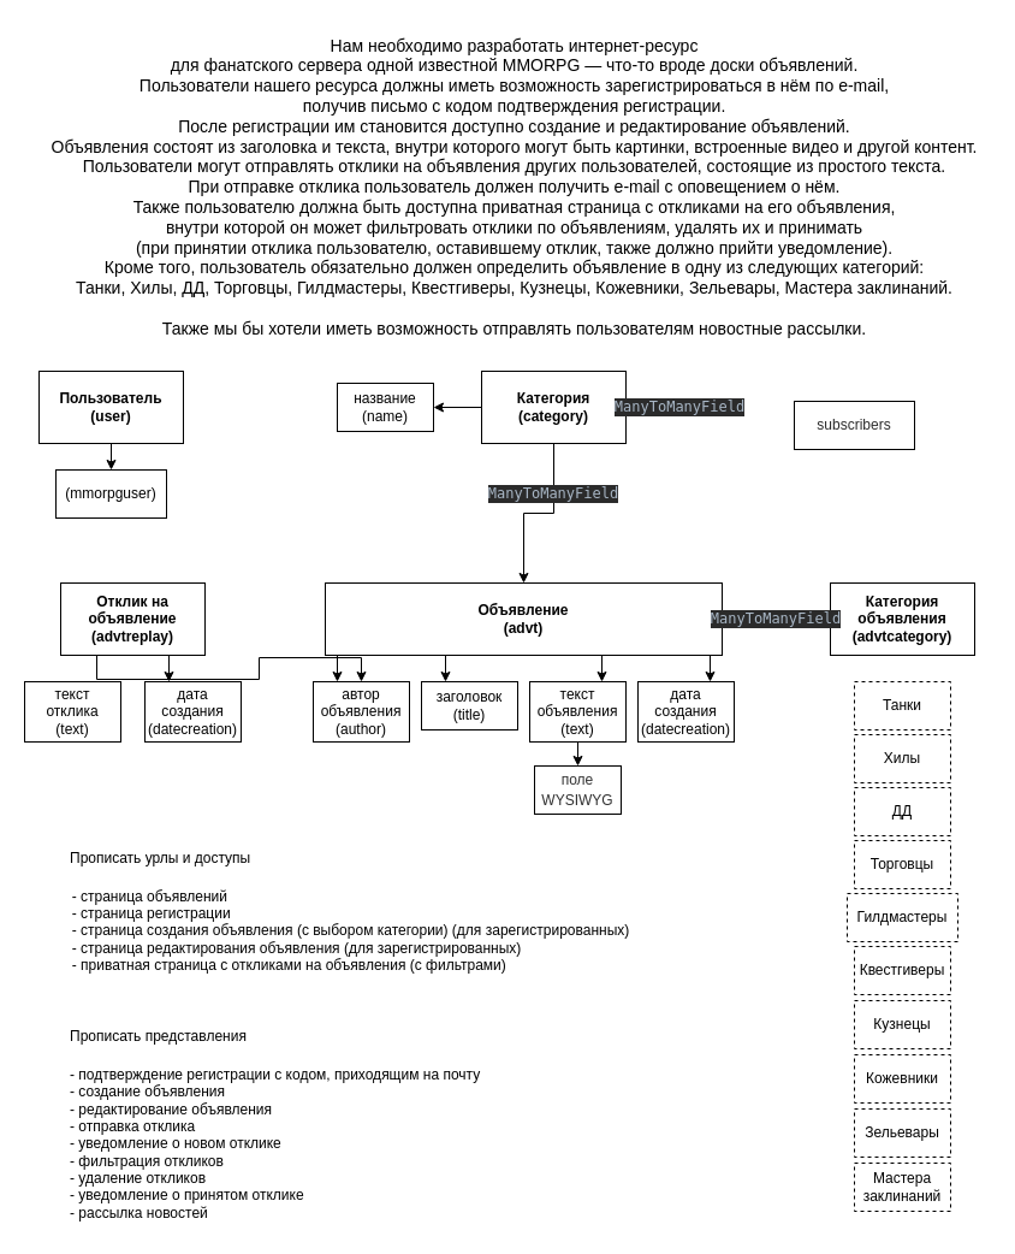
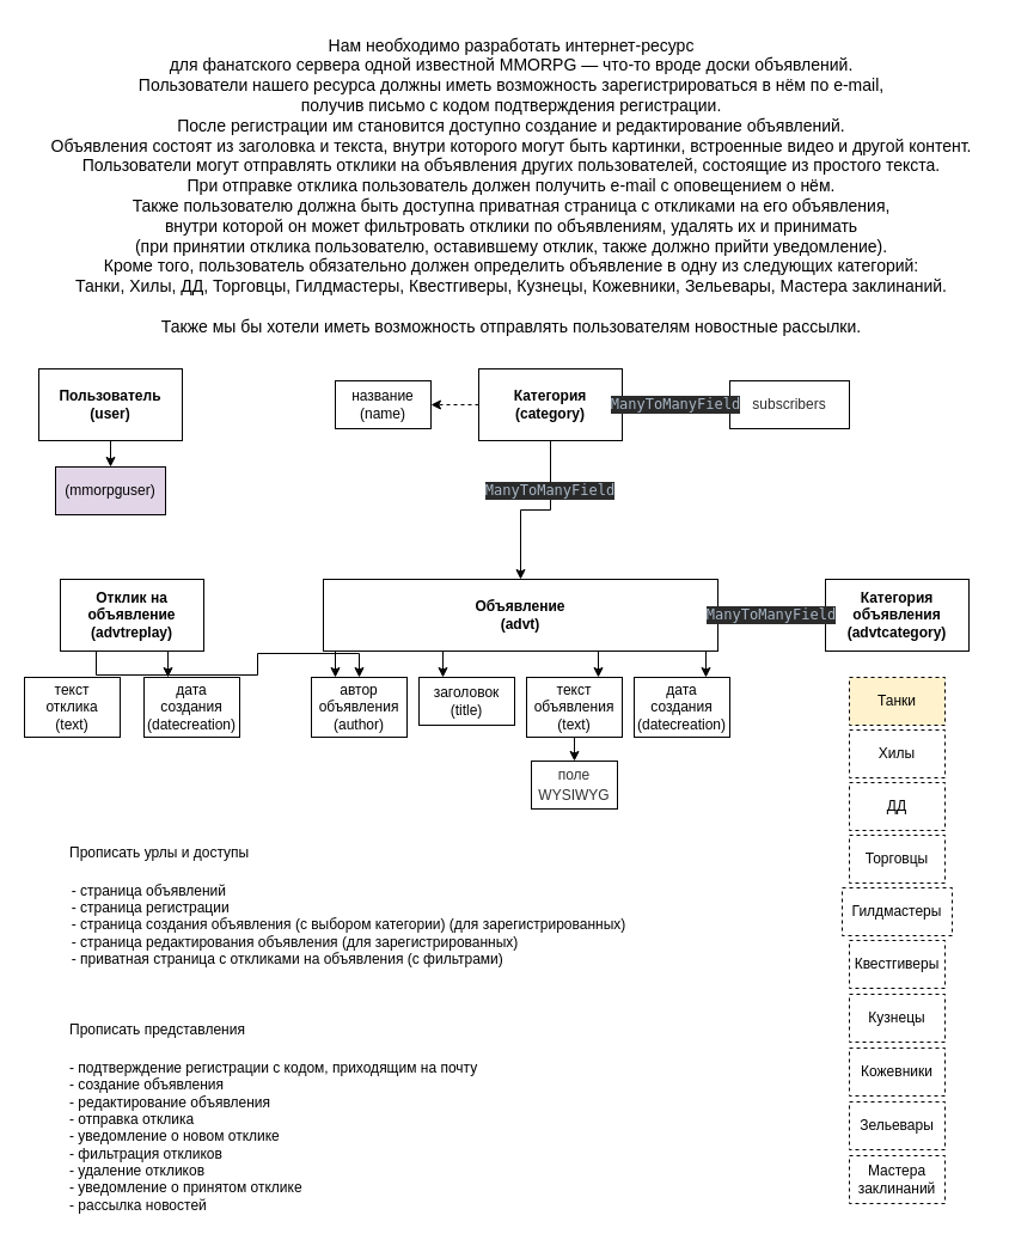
  <mxCell id="0" />
  <mxCell id="1" parent="0" />
  <mxCell id="2" value="&lt;font style=&quot;font-size: 14px;&quot;&gt;Нам необходимо разработать интернет-ресурс &lt;br&gt;для фанатского сервера одной известной MMORPG — что-то вроде доски объявлений. &lt;br&gt;Пользователи нашего ресурса должны иметь возможность зарегистрироваться в нём по e-mail, &lt;br&gt;получив письмо с кодом подтверждения регистрации. &lt;br&gt;После регистрации им становится доступно создание и редактирование объявлений. &lt;br&gt;Объявления состоят из заголовка и текста, внутри которого могут быть картинки, встроенные видео и другой контент. &lt;br&gt;Пользователи могут отправлять отклики на объявления других пользователей, состоящие из простого текста. &lt;br&gt;При отправке отклика пользователь должен получить e-mail с оповещением о нём. &lt;br&gt;Также пользователю должна быть доступна приватная страница с откликами на его объявления, &lt;br&gt;внутри которой он может фильтровать отклики по объявлениям, удалять их и принимать &lt;br&gt;(при принятии отклика пользователю, оставившему отклик, также должно прийти уведомление). &lt;br&gt;Кроме того, пользователь обязательно должен определить объявление в одну из следующих категорий: &lt;br&gt;Танки, Хилы, ДД, Торговцы, Гилдмастеры, Квестгиверы, Кузнецы, Кожевники, Зельевары, Мастера заклинаний.&lt;/font&gt;&lt;div style=&quot;-webkit-font-smoothing: antialiased; box-sizing: border-box; outline: none; margin: 0px; padding: 0px; border: 0px; vertical-align: baseline; pointer-events: auto; background-color: rgb(255, 255, 255); font-size: 14px; -webkit-tap-highlight-color: transparent !important;&quot;&gt;&lt;font style=&quot;font-size: 14px;&quot;&gt;&lt;br style=&quot;-webkit-font-smoothing: antialiased; box-sizing: border-box; outline: none; pointer-events: none !important; -webkit-tap-highlight-color: transparent !important;&quot;&gt;&lt;/font&gt;&lt;/div&gt;&lt;div style=&quot;-webkit-font-smoothing: antialiased; box-sizing: border-box; outline: none; margin: 0px; padding: 0px; border: 0px; vertical-align: baseline; pointer-events: auto; background-color: rgb(255, 255, 255); font-size: 14px; -webkit-tap-highlight-color: transparent !important;&quot;&gt;&lt;font style=&quot;font-size: 14px;&quot;&gt;Также мы бы хотели иметь возможность отправлять пользователям новостные рассылки.&lt;/font&gt;&lt;/div&gt;" style="text;html=1;align=center;verticalAlign=middle;resizable=0;points=[];autosize=1;fillColor=default;" parent="1" vertex="1"><mxGeometry x="32" y="20" width="790" height="270" as="geometry" /></mxCell>
  <mxCell id="3" style="edgeStyle=orthogonalEdgeStyle;rounded=0;orthogonalLoop=1;jettySize=auto;html=1;exitX=0.5;exitY=1;exitDx=0;exitDy=0;entryX=0.5;entryY=0;entryDx=0;entryDy=0;" parent="1" source="4" target="33" edge="1"><mxGeometry relative="1" as="geometry" /></mxCell>
  <mxCell id="4" value="&lt;b&gt;Пользователь&lt;br&gt;(user)&lt;br&gt;&lt;/b&gt;" style="rounded=0;whiteSpace=wrap;html=1;" parent="1" vertex="1"><mxGeometry x="32" y="308" width="120" height="60" as="geometry" /></mxCell>
  <mxCell id="5" style="edgeStyle=orthogonalEdgeStyle;rounded=0;orthogonalLoop=1;jettySize=auto;html=1;exitX=0;exitY=1;exitDx=0;exitDy=0;entryX=0.25;entryY=0;entryDx=0;entryDy=0;" parent="1" source="9" target="26" edge="1"><mxGeometry relative="1" as="geometry" /></mxCell>
  <mxCell id="6" style="edgeStyle=orthogonalEdgeStyle;rounded=0;orthogonalLoop=1;jettySize=auto;html=1;exitX=0.25;exitY=1;exitDx=0;exitDy=0;entryX=0.25;entryY=0;entryDx=0;entryDy=0;" parent="1" source="9" target="22" edge="1"><mxGeometry relative="1" as="geometry" /></mxCell>
  <mxCell id="7" style="edgeStyle=orthogonalEdgeStyle;rounded=0;orthogonalLoop=1;jettySize=auto;html=1;exitX=0.75;exitY=1;exitDx=0;exitDy=0;entryX=0.75;entryY=0;entryDx=0;entryDy=0;" parent="1" source="9" target="24" edge="1"><mxGeometry relative="1" as="geometry" /></mxCell>
  <mxCell id="8" style="edgeStyle=orthogonalEdgeStyle;rounded=0;orthogonalLoop=1;jettySize=auto;html=1;exitX=1;exitY=1;exitDx=0;exitDy=0;entryX=0.75;entryY=0;entryDx=0;entryDy=0;" parent="1" source="9" target="30" edge="1"><mxGeometry relative="1" as="geometry" /></mxCell>
  <mxCell id="9" value="&lt;b&gt;Объявление&lt;br&gt;(advt&lt;/b&gt;&lt;b style=&quot;background-color: initial;&quot;&gt;)&lt;/b&gt;" style="rounded=0;whiteSpace=wrap;html=1;" parent="1" vertex="1"><mxGeometry x="270" y="484" width="330" height="60" as="geometry" /></mxCell>
  <mxCell id="10" value="&lt;span style=&quot;line-height: 1.4em; color: rgb(49, 49, 49); text-align: left; background-color: rgb(255, 255, 255);&quot;&gt;поле &lt;br&gt;WYSIWYG&lt;/span&gt;" style="rounded=0;whiteSpace=wrap;html=1;" parent="1" vertex="1"><mxGeometry x="444" y="636" width="72" height="40" as="geometry" /></mxCell>
  <mxCell id="11" value="&lt;b&gt;Категория&lt;br&gt;объявления&lt;br&gt;&lt;/b&gt;&lt;b style=&quot;border-color: var(--border-color);&quot;&gt;(advtcategory&lt;b style=&quot;background-color: initial; border-color: var(--border-color);&quot;&gt;)&lt;/b&gt;&lt;br&gt;&lt;/b&gt;" style="rounded=0;whiteSpace=wrap;html=1;" parent="1" vertex="1"><mxGeometry x="690" y="484" width="120" height="60" as="geometry" /></mxCell>
- <mxCell id="12" value="Танки" style="rounded=0;whiteSpace=wrap;html=1;dashed=1;" parent="1" vertex="1"><mxGeometry x="710" y="566" width="80" height="40" as="geometry" /></mxCell>
+ <mxCell id="12" value="Танки" style="rounded=0;whiteSpace=wrap;html=1;dashed=1;fillColor=#fff2cc;" parent="1" vertex="1"><mxGeometry x="710" y="566" width="80" height="40" as="geometry" /></mxCell>
  <mxCell id="13" value="Хилы" style="rounded=0;whiteSpace=wrap;html=1;dashed=1;" parent="1" vertex="1"><mxGeometry x="710" y="610" width="80" height="40" as="geometry" /></mxCell>
  <mxCell id="14" value="ДД" style="rounded=0;whiteSpace=wrap;html=1;dashed=1;" parent="1" vertex="1"><mxGeometry x="710" y="654" width="80" height="40" as="geometry" /></mxCell>
  <mxCell id="15" value="Торговцы" style="rounded=0;whiteSpace=wrap;html=1;dashed=1;" parent="1" vertex="1"><mxGeometry x="710" y="698" width="80" height="40" as="geometry" /></mxCell>
  <mxCell id="16" value="Гилдмастеры" style="rounded=0;whiteSpace=wrap;html=1;dashed=1;" parent="1" vertex="1"><mxGeometry x="704" y="742" width="92" height="40" as="geometry" /></mxCell>
  <mxCell id="17" value="Квестгиверы" style="rounded=0;whiteSpace=wrap;html=1;dashed=1;" parent="1" vertex="1"><mxGeometry x="710" y="786" width="80" height="40" as="geometry" /></mxCell>
  <mxCell id="18" value="Кузнецы" style="rounded=0;whiteSpace=wrap;html=1;dashed=1;" parent="1" vertex="1"><mxGeometry x="710" y="831" width="80" height="40" as="geometry" /></mxCell>
  <mxCell id="19" value="Кожевники" style="rounded=0;whiteSpace=wrap;html=1;dashed=1;" parent="1" vertex="1"><mxGeometry x="710" y="876" width="80" height="40" as="geometry" /></mxCell>
  <mxCell id="20" value="Зельевары" style="rounded=0;whiteSpace=wrap;html=1;dashed=1;" parent="1" vertex="1"><mxGeometry x="710" y="921" width="80" height="40" as="geometry" /></mxCell>
  <mxCell id="21" value="Мастера заклинаний" style="rounded=0;whiteSpace=wrap;html=1;dashed=1;" parent="1" vertex="1"><mxGeometry x="710" y="966" width="80" height="40" as="geometry" /></mxCell>
  <mxCell id="22" value="заголовок&lt;br&gt;(title)" style="rounded=0;whiteSpace=wrap;html=1;" parent="1" vertex="1"><mxGeometry x="350" y="566" width="80" height="40" as="geometry" /></mxCell>
  <mxCell id="23" style="edgeStyle=orthogonalEdgeStyle;rounded=0;orthogonalLoop=1;jettySize=auto;html=1;exitX=0.5;exitY=1;exitDx=0;exitDy=0;entryX=0.5;entryY=0;entryDx=0;entryDy=0;" parent="1" source="24" target="10" edge="1"><mxGeometry relative="1" as="geometry" /></mxCell>
  <mxCell id="24" value="текст объявления&lt;br&gt;(text)" style="rounded=0;whiteSpace=wrap;html=1;" parent="1" vertex="1"><mxGeometry x="440" y="566" width="80" height="50" as="geometry" /></mxCell>
  <mxCell id="25" value="название&lt;br&gt;(name)" style="rounded=0;whiteSpace=wrap;html=1;" parent="1" vertex="1"><mxGeometry x="280" y="318" width="80" height="40" as="geometry" /></mxCell>
  <mxCell id="26" value="автор объявления&lt;br&gt;(author&lt;span style=&quot;background-color: initial;&quot;&gt;)&lt;/span&gt;" style="rounded=0;whiteSpace=wrap;html=1;" parent="1" vertex="1"><mxGeometry x="260" y="566" width="80" height="50" as="geometry" /></mxCell>
  <mxCell id="27" style="edgeStyle=orthogonalEdgeStyle;rounded=0;orthogonalLoop=1;jettySize=auto;html=1;exitX=0.25;exitY=1;exitDx=0;exitDy=0;" parent="1" source="29" target="26" edge="1"><mxGeometry relative="1" as="geometry" /></mxCell>
  <mxCell id="28" style="edgeStyle=orthogonalEdgeStyle;rounded=0;orthogonalLoop=1;jettySize=auto;html=1;exitX=0.75;exitY=1;exitDx=0;exitDy=0;entryX=0.25;entryY=0;entryDx=0;entryDy=0;" parent="1" source="29" target="31" edge="1"><mxGeometry relative="1" as="geometry" /></mxCell>
  <mxCell id="29" value="&lt;b&gt;Отклик на объявление&lt;br&gt;(&lt;/b&gt;&lt;b style=&quot;border-color: var(--border-color);&quot;&gt;advtreplay&lt;/b&gt;&lt;b style=&quot;background-color: initial;&quot;&gt;)&lt;/b&gt;" style="rounded=0;whiteSpace=wrap;html=1;" parent="1" vertex="1"><mxGeometry x="50" y="484" width="120" height="60" as="geometry" /></mxCell>
  <mxCell id="30" value="дата создания&lt;br&gt;(dateсreation&lt;span style=&quot;background-color: initial;&quot;&gt;)&lt;/span&gt;" style="rounded=0;whiteSpace=wrap;html=1;" parent="1" vertex="1"><mxGeometry x="530" y="566" width="80" height="50" as="geometry" /></mxCell>
  <mxCell id="31" value="дата создания&lt;br&gt;(dateсreation&lt;span style=&quot;background-color: initial;&quot;&gt;)&lt;/span&gt;" style="rounded=0;whiteSpace=wrap;html=1;" parent="1" vertex="1"><mxGeometry x="120" y="566" width="80" height="50" as="geometry" /></mxCell>
  <mxCell id="32" value="текст &lt;br&gt;отклика&lt;br&gt;(text)" style="rounded=0;whiteSpace=wrap;html=1;" parent="1" vertex="1"><mxGeometry x="20" y="566" width="80" height="50" as="geometry" /></mxCell>
- <mxCell id="33" value="(mmorpguser&lt;span style=&quot;background-color: initial;&quot;&gt;)&lt;/span&gt;" style="rounded=0;whiteSpace=wrap;html=1;" parent="1" vertex="1"><mxGeometry x="46" y="390" width="92" height="40" as="geometry" /></mxCell>
- <mxCell id="34" value="&lt;pre style=&quot;&quot;&gt;&lt;font face=&quot;Helvetica&quot; style=&quot;background-color: rgb(255, 255, 255);&quot; color=&quot;#2b2b2b&quot;&gt;subscribers&lt;/font&gt;&lt;/pre&gt;" style="rounded=0;whiteSpace=wrap;html=1;fillColor=#FFFFFF;" parent="1" vertex="1"><mxGeometry x="660" y="333" width="100" height="40" as="geometry" /></mxCell>
- <mxCell id="35" style="edgeStyle=orthogonalEdgeStyle;rounded=0;orthogonalLoop=1;jettySize=auto;html=1;exitX=0;exitY=0.5;exitDx=0;exitDy=0;entryX=1;entryY=0.5;entryDx=0;entryDy=0;" parent="1" source="37" target="25" edge="1"><mxGeometry relative="1" as="geometry" /></mxCell>
+ <mxCell id="33" value="(mmorpguser&lt;span style=&quot;background-color: initial;&quot;&gt;)&lt;/span&gt;" style="rounded=0;whiteSpace=wrap;html=1;fillColor=#e1d5e7;" parent="1" vertex="1"><mxGeometry x="46" y="390" width="92" height="40" as="geometry" /></mxCell>
+ <mxCell id="34" value="&lt;pre style=&quot;&quot;&gt;&lt;font face=&quot;Helvetica&quot; style=&quot;background-color: rgb(255, 255, 255);&quot; color=&quot;#2b2b2b&quot;&gt;subscribers&lt;/font&gt;&lt;/pre&gt;" style="rounded=0;whiteSpace=wrap;html=1;fillColor=#FFFFFF;" parent="1" vertex="1"><mxGeometry x="610" y="318" width="100" height="40" as="geometry" /></mxCell>
+ <mxCell id="35" style="edgeStyle=orthogonalEdgeStyle;rounded=0;orthogonalLoop=1;jettySize=auto;html=1;exitX=0;exitY=0.5;exitDx=0;exitDy=0;entryX=1;entryY=0.5;entryDx=0;entryDy=0;dashed=1;" parent="1" source="37" target="25" edge="1"><mxGeometry relative="1" as="geometry" /></mxCell>
  <mxCell id="36" style="edgeStyle=orthogonalEdgeStyle;rounded=0;orthogonalLoop=1;jettySize=auto;html=1;exitX=0.5;exitY=1;exitDx=0;exitDy=0;entryX=0.5;entryY=0;entryDx=0;entryDy=0;" parent="1" source="37" target="9" edge="1"><mxGeometry relative="1" as="geometry" /></mxCell>
  <mxCell id="37" value="&lt;b&gt;Категория&lt;br&gt;&lt;/b&gt;&lt;b style=&quot;border-color: var(--border-color);&quot;&gt;(category&lt;b style=&quot;background-color: initial; border-color: var(--border-color);&quot;&gt;)&lt;/b&gt;&lt;br&gt;&lt;/b&gt;" style="rounded=0;whiteSpace=wrap;html=1;" parent="1" vertex="1"><mxGeometry x="400" y="308" width="120" height="60" as="geometry" /></mxCell>
  <mxCell id="38" value="&lt;pre style=&quot;background-color:#2b2b2b;color:#a9b7c6;font-family:'JetBrains Mono',monospace;font-size:9,8pt;&quot;&gt;ManyToManyField&lt;/pre&gt;" style="text;html=1;strokeColor=none;fillColor=none;align=center;verticalAlign=middle;whiteSpace=wrap;rounded=0;" parent="1" vertex="1"><mxGeometry x="530" y="323" width="70" height="30" as="geometry" /></mxCell>
  <mxCell id="39" value="&lt;pre style=&quot;background-color:#2b2b2b;color:#a9b7c6;font-family:'JetBrains Mono',monospace;font-size:9,8pt;&quot;&gt;ManyToManyField&lt;/pre&gt;" style="text;html=1;strokeColor=none;fillColor=none;align=center;verticalAlign=middle;whiteSpace=wrap;rounded=0;" parent="1" vertex="1"><mxGeometry x="425" y="395" width="70" height="30" as="geometry" /></mxCell>
  <mxCell id="40" value="&lt;pre style=&quot;background-color:#2b2b2b;color:#a9b7c6;font-family:'JetBrains Mono',monospace;font-size:9,8pt;&quot;&gt;ManyToManyField&lt;/pre&gt;" style="text;html=1;strokeColor=none;fillColor=none;align=center;verticalAlign=middle;whiteSpace=wrap;rounded=0;" parent="1" vertex="1"><mxGeometry x="610" y="499" width="70" height="30" as="geometry" /></mxCell>
  <mxCell id="41" value="Прописать урлы и доступы" style="text;html=1;align=left;verticalAlign=middle;resizable=0;points=[];autosize=1;strokeColor=none;fillColor=none;" vertex="1" parent="1"><mxGeometry x="56" y="698" width="170" height="30" as="geometry" /></mxCell>
  <mxCell id="42" value="&lt;div style=&quot;text-align: left;&quot;&gt;&lt;span style=&quot;background-color: initial;&quot;&gt;- страница объявлений&lt;/span&gt;&lt;/div&gt;&lt;div style=&quot;text-align: left;&quot;&gt;&lt;span style=&quot;background-color: initial;&quot;&gt;- страница регистрации&lt;/span&gt;&lt;/div&gt;&lt;div style=&quot;text-align: left;&quot;&gt;&lt;span style=&quot;background-color: initial;&quot;&gt;- страница создания объявления (с выбором категории) (для зарегистрированных)&lt;/span&gt;&lt;/div&gt;&lt;div style=&quot;text-align: left;&quot;&gt;&lt;span style=&quot;background-color: initial;&quot;&gt;- страница редактирования объявления (для зарегистрированных)&lt;/span&gt;&lt;/div&gt;&lt;div style=&quot;text-align: left;&quot;&gt;&lt;span style=&quot;background-color: initial;&quot;&gt;- приватная страница с откликами на объявления (с фильтрами)&lt;/span&gt;&lt;/div&gt;" style="text;html=1;align=center;verticalAlign=middle;resizable=0;points=[];autosize=1;strokeColor=none;fillColor=none;" vertex="1" parent="1"><mxGeometry x="46" y="728" width="490" height="90" as="geometry" /></mxCell>
  <mxCell id="43" value="Прописать представления" style="text;html=1;strokeColor=none;fillColor=none;align=left;verticalAlign=middle;whiteSpace=wrap;rounded=0;" vertex="1" parent="1"><mxGeometry x="56" y="846" width="158" height="30" as="geometry" /></mxCell>
  <mxCell id="44" value="- подтверждение регистрации с кодом, приходящим на почту&lt;br&gt;- создание объявления&lt;br&gt;- редактирование объявления&lt;br&gt;- отправка отклика&lt;br&gt;- уведомление о новом отклике&lt;br&gt;- фильтрация откликов&lt;br&gt;- удаление откликов&lt;br&gt;- уведомление о принятом отклике&lt;br&gt;- рассылка новостей" style="text;html=1;align=left;verticalAlign=middle;resizable=0;points=[];autosize=1;strokeColor=none;fillColor=none;" vertex="1" parent="1"><mxGeometry x="56" y="880" width="360" height="140" as="geometry" /></mxCell>
